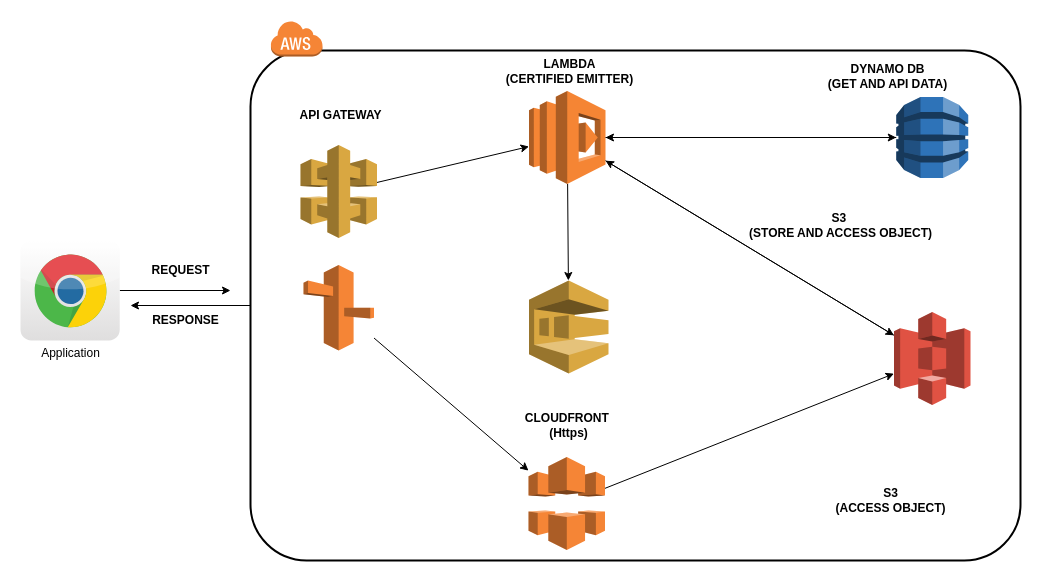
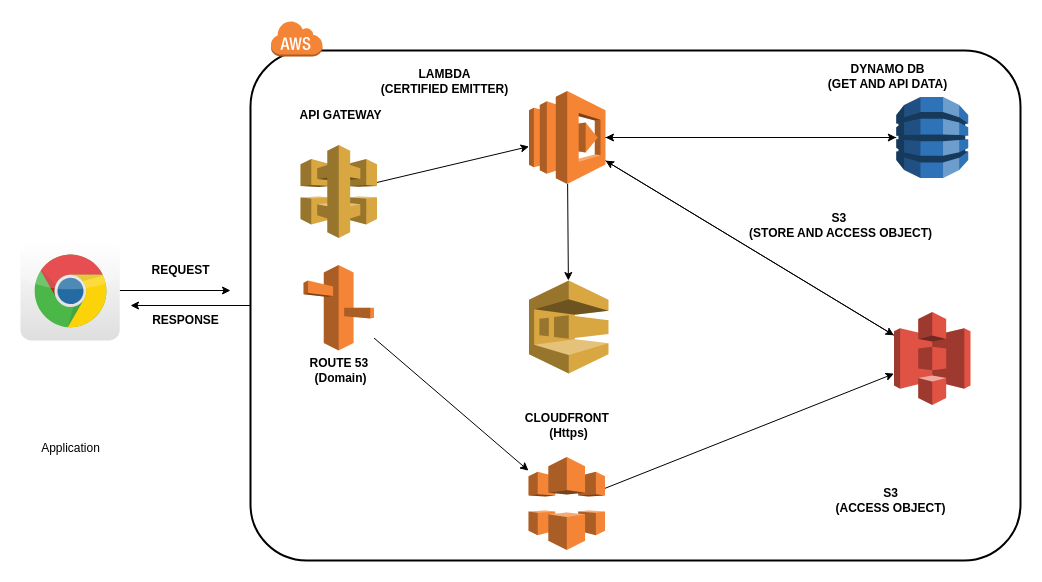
  <mxCell id="0" />
  <mxCell id="1" parent="0" />
  <mxCell id="2" style="edgeStyle=none;html=1;exitX=1;exitY=1;exitDx=0;exitDy=0;entryX=1;entryY=1;entryDx=0;entryDy=0;" parent="1" edge="1"><mxGeometry relative="1" as="geometry"><mxPoint x="140" y="230" as="targetPoint" /><mxPoint x="140" y="230" as="sourcePoint" /></mxGeometry></mxCell>
  <mxCell id="3" style="edgeStyle=none;html=1;" parent="1" source="4" edge="1"><mxGeometry relative="1" as="geometry"><mxPoint x="230" y="290" as="targetPoint" /></mxGeometry></mxCell>
  <mxCell id="4" value="" style="dashed=0;outlineConnect=0;html=1;align=center;labelPosition=center;verticalLabelPosition=bottom;verticalAlign=top;shape=mxgraph.webicons.chrome;gradientColor=#DFDEDE" parent="1" vertex="1"><mxGeometry x="20" y="240" width="99.23" height="100" as="geometry" /></mxCell>
  <mxCell id="5" style="edgeStyle=none;html=1;" parent="1" source="9" edge="1"><mxGeometry relative="1" as="geometry"><mxPoint x="130" y="305" as="targetPoint" /></mxGeometry></mxCell>
- <mxCell id="6" value="Application" style="text;html=1;align=center;verticalAlign=middle;resizable=0;points=[];autosize=1;strokeColor=none;" parent="1" vertex="1"><mxGeometry x="34.62" y="343" width="70" height="20" as="geometry" /></mxCell>
+ <mxCell id="6" value="Application" style="text;html=1;align=center;verticalAlign=middle;resizable=0;points=[];autosize=1;strokeColor=none;" parent="1" vertex="1"><mxGeometry x="34.62" y="438" width="70" height="20" as="geometry" /></mxCell>
  <mxCell id="7" value="REQUEST" style="text;html=1;align=center;verticalAlign=middle;resizable=0;points=[];autosize=1;strokeColor=none;fontStyle=1" parent="1" vertex="1"><mxGeometry x="145" y="260" width="70" height="20" as="geometry" /></mxCell>
  <mxCell id="8" value="RESPONSE" style="text;html=1;align=center;verticalAlign=middle;resizable=0;points=[];autosize=1;strokeColor=none;fontStyle=1" parent="1" vertex="1"><mxGeometry x="145" y="310" width="80" height="20" as="geometry" /></mxCell>
  <mxCell id="9" value="" style="rounded=1;arcSize=11;dashed=0;gradientColor=none;strokeWidth=2;sketch=0;shadow=0;fillColor=none;" parent="1" vertex="1"><mxGeometry x="250" y="50" width="770" height="510" as="geometry" /></mxCell>
  <mxCell id="10" value="" style="edgeStyle=none;html=1;" parent="1" source="11" target="32" edge="1"><mxGeometry relative="1" as="geometry" /></mxCell>
  <mxCell id="11" value="" style="outlineConnect=0;dashed=0;verticalLabelPosition=bottom;verticalAlign=top;align=center;html=1;shape=mxgraph.aws3.lambda;fillColor=#F58534;gradientColor=none;sketch=0;shadow=0;strokeOpacity=100;" parent="1" vertex="1"><mxGeometry x="528.5" y="90.5" width="76.5" height="93" as="geometry" /></mxCell>
  <mxCell id="12" style="edgeStyle=none;html=1;sketch=0;shadow=0;" parent="1" source="13" target="11" edge="1"><mxGeometry x="270" y="90" as="geometry" /></mxCell>
  <mxCell id="13" value="" style="outlineConnect=0;dashed=0;verticalLabelPosition=bottom;verticalAlign=top;align=center;html=1;shape=mxgraph.aws3.s3;fillColor=#E05243;gradientColor=none;sketch=0;shadow=0;strokeOpacity=100;" parent="1" vertex="1"><mxGeometry x="893.5" y="311.5" width="76.5" height="93" as="geometry" /></mxCell>
  <mxCell id="14" style="edgeStyle=none;html=1;sketch=0;shadow=0;" parent="1" source="11" target="13" edge="1"><mxGeometry x="270" y="90" as="geometry" /></mxCell>
  <mxCell id="15" style="edgeStyle=none;html=1;sketch=0;shadow=0;" parent="1" source="16" target="11" edge="1"><mxGeometry x="270" y="90" as="geometry" /></mxCell>
  <mxCell id="16" value="" style="outlineConnect=0;dashed=0;verticalLabelPosition=bottom;verticalAlign=top;align=center;html=1;shape=mxgraph.aws3.api_gateway;fillColor=#D9A741;gradientColor=none;sketch=0;shadow=0;strokeOpacity=100;" parent="1" vertex="1"><mxGeometry x="300" y="144.5" width="76.5" height="93" as="geometry" /></mxCell>
  <mxCell id="17" style="edgeStyle=none;html=1;sketch=0;shadow=0;" parent="1" source="18" target="13" edge="1"><mxGeometry x="270" y="90" as="geometry" /></mxCell>
  <mxCell id="18" value="" style="outlineConnect=0;dashed=0;verticalLabelPosition=bottom;verticalAlign=top;align=center;html=1;shape=mxgraph.aws3.cloudfront;fillColor=#F58536;gradientColor=none;sketch=0;shadow=0;strokeOpacity=100;" parent="1" vertex="1"><mxGeometry x="528" y="456.5" width="76.5" height="93" as="geometry" /></mxCell>
  <mxCell id="19" value="" style="edgeStyle=none;html=1;sketch=0;shadow=0;" parent="1" source="20" target="18" edge="1"><mxGeometry x="270" y="90" as="geometry" /></mxCell>
  <mxCell id="20" value="" style="outlineConnect=0;dashed=0;verticalLabelPosition=bottom;verticalAlign=top;align=center;html=1;shape=mxgraph.aws3.route_53;fillColor=#F58536;gradientColor=none;sketch=0;shadow=0;strokeOpacity=100;" parent="1" vertex="1"><mxGeometry x="303" y="264.5" width="70.5" height="85.5" as="geometry" /></mxCell>
  <mxCell id="21" value="" style="outlineConnect=0;dashed=0;verticalLabelPosition=bottom;verticalAlign=top;align=center;html=1;shape=mxgraph.aws3.dynamo_db;fillColor=#2E73B8;gradientColor=none;shadow=0;strokeColor=#f0f0f0;strokeOpacity=100;" parent="1" vertex="1"><mxGeometry x="895.75" y="96.5" width="72" height="81" as="geometry" /></mxCell>
  <mxCell id="22" style="edgeStyle=none;sketch=0;html=1;shadow=0;" parent="1" source="11" target="21" edge="1"><mxGeometry x="270" y="90" as="geometry" /></mxCell>
  <mxCell id="23" value="API GATEWAY" style="text;html=1;align=center;verticalAlign=middle;resizable=0;points=[];autosize=1;strokeColor=none;fontStyle=1" parent="1" vertex="1"><mxGeometry x="290.25" y="105" width="100" height="20" as="geometry" /></mxCell>
+ <mxCell id="24" value="ROUTE 53&amp;nbsp;&lt;br&gt;(Domain)" style="text;html=1;align=center;verticalAlign=middle;resizable=0;points=[];autosize=1;strokeColor=none;fontStyle=1" parent="1" vertex="1"><mxGeometry x="300" y="355" width="80" height="30" as="geometry" /></mxCell>
  <mxCell id="25" value="CLOUDFRONT&amp;nbsp;&lt;br&gt;(Https)&lt;br&gt;" style="text;html=1;align=center;verticalAlign=middle;resizable=0;points=[];autosize=1;strokeColor=none;fontStyle=1" parent="1" vertex="1"><mxGeometry x="518.25" y="410" width="100" height="30" as="geometry" /></mxCell>
  <mxCell id="26" value="S3&lt;br&gt;(ACCESS OBJECT)" style="text;html=1;align=center;verticalAlign=middle;resizable=0;points=[];autosize=1;strokeColor=none;fontStyle=1" parent="1" vertex="1"><mxGeometry x="825" y="485" width="130" height="30" as="geometry" /></mxCell>
  <mxCell id="27" value="S3&amp;nbsp;&lt;br&gt;(STORE AND ACCESS OBJECT)" style="text;html=1;align=center;verticalAlign=middle;resizable=0;points=[];autosize=1;strokeColor=none;fontStyle=1" parent="1" vertex="1"><mxGeometry x="740" y="210" width="200" height="30" as="geometry" /></mxCell>
- <mxCell id="28" value="LAMBDA&lt;br&gt;(CERTIFIED EMITTER)" style="text;html=1;align=center;verticalAlign=middle;resizable=0;points=[];autosize=1;strokeColor=none;fontStyle=1" parent="1" vertex="1"><mxGeometry x="498.75" y="56" width="140" height="30" as="geometry" /></mxCell>
+ <mxCell id="28" value="LAMBDA&lt;br&gt;(CERTIFIED EMITTER)" style="text;html=1;align=center;verticalAlign=middle;resizable=0;points=[];autosize=1;strokeColor=none;fontStyle=1" parent="1" vertex="1"><mxGeometry x="373.75" y="66" width="140" height="30" as="geometry" /></mxCell>
  <mxCell id="29" value="DYNAMO DB&lt;br&gt;(GET AND API DATA)" style="text;html=1;align=center;verticalAlign=middle;resizable=0;points=[];autosize=1;strokeColor=none;fontStyle=1" parent="1" vertex="1"><mxGeometry x="807" y="60.5" width="160" height="30" as="geometry" /></mxCell>
  <mxCell id="30" value="" style="dashed=0;html=1;shape=mxgraph.aws3.cloud;fillColor=#F58536;gradientColor=none;dashed=0;sketch=0;shadow=0;" parent="1" vertex="1"><mxGeometry x="270" y="20" width="52" height="36" as="geometry" /></mxCell>
  <mxCell id="31" style="edgeStyle=none;html=1;" parent="1" source="21" target="11" edge="1"><mxGeometry x="270" y="90" as="geometry"><mxPoint x="550" y="132.5" as="targetPoint" /></mxGeometry></mxCell>
  <mxCell id="32" value="" style="outlineConnect=0;dashed=0;verticalLabelPosition=bottom;verticalAlign=top;align=center;html=1;shape=mxgraph.aws3.sqs;fillColor=#D9A741;gradientColor=none;strokeOpacity=100;" parent="1" vertex="1"><mxGeometry x="528.5" y="280" width="79.5" height="93" as="geometry" /></mxCell>
